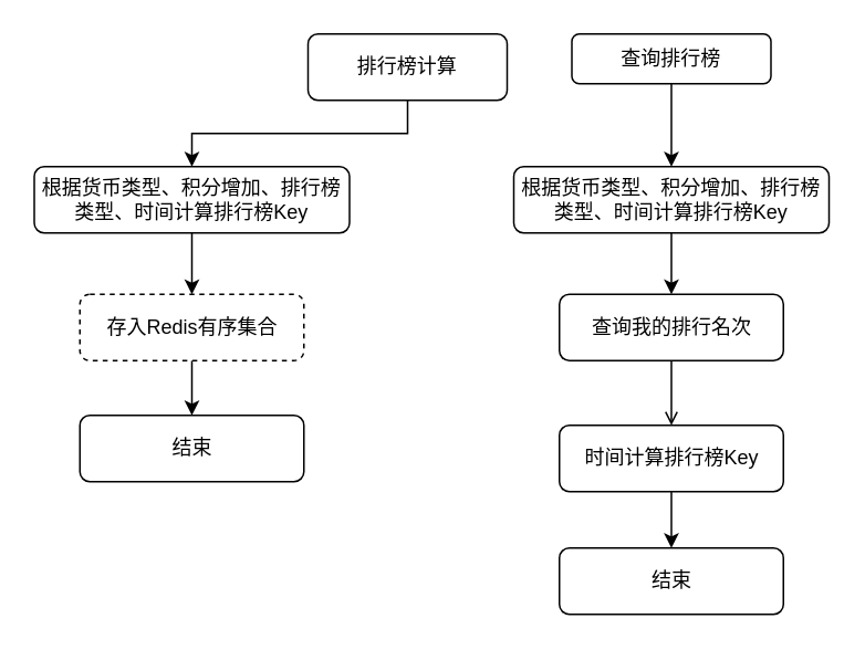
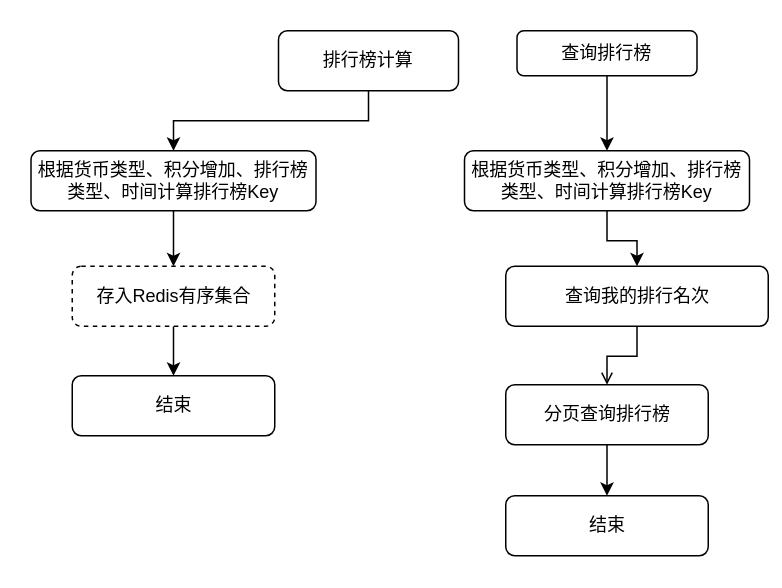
  <mxCell id="0" />
  <mxCell id="1" parent="0" />
  <mxCell id="2" value="" style="edgeStyle=orthogonalEdgeStyle;rounded=0;orthogonalLoop=1;jettySize=auto;html=1;" edge="1" parent="1" source="3" target="5"><mxGeometry relative="1" as="geometry" /></mxCell>
  <mxCell id="3" value="排行榜计算" style="rounded=1;whiteSpace=wrap;html=1;fontSize=12;glass=0;strokeWidth=1;shadow=0;" parent="1" vertex="1"><mxGeometry x="185" y="20" width="120" height="40" as="geometry" /></mxCell>
  <mxCell id="4" value="" style="edgeStyle=orthogonalEdgeStyle;rounded=0;orthogonalLoop=1;jettySize=auto;html=1;" edge="1" parent="1" source="5" target="7"><mxGeometry relative="1" as="geometry" /></mxCell>
  <mxCell id="5" value="根据货币类型、积分增加、排行榜类型、时间计算排行榜Key" style="rounded=1;whiteSpace=wrap;html=1;fontSize=12;glass=0;strokeWidth=1;shadow=0;" vertex="1" parent="1"><mxGeometry x="20" y="100" width="190" height="40" as="geometry" /></mxCell>
  <mxCell id="6" value="" style="edgeStyle=orthogonalEdgeStyle;rounded=0;orthogonalLoop=1;jettySize=auto;html=1;" edge="1" parent="1" source="7" target="8"><mxGeometry relative="1" as="geometry" /></mxCell>
  <mxCell id="7" value="存入Redis有序集合" style="rounded=1;whiteSpace=wrap;html=1;fontSize=12;glass=0;strokeWidth=1;shadow=0;dashed=1;" vertex="1" parent="1"><mxGeometry x="47.5" y="177" width="135" height="40" as="geometry" /></mxCell>
  <mxCell id="8" value="结束" style="rounded=1;whiteSpace=wrap;html=1;fontSize=12;glass=0;strokeWidth=1;shadow=0;" vertex="1" parent="1"><mxGeometry x="47.5" y="250" width="135" height="40" as="geometry" /></mxCell>
  <mxCell id="9" value="" style="edgeStyle=orthogonalEdgeStyle;rounded=0;orthogonalLoop=1;jettySize=auto;html=1;" edge="1" parent="1" source="10" target="12"><mxGeometry relative="1" as="geometry" /></mxCell>
  <mxCell id="10" value="查询排行榜" style="rounded=1;whiteSpace=wrap;html=1;fontSize=12;glass=0;strokeWidth=1;shadow=0;" vertex="1" parent="1"><mxGeometry x="344" y="20" width="120" height="30" as="geometry" /></mxCell>
  <mxCell id="11" value="" style="edgeStyle=orthogonalEdgeStyle;rounded=0;orthogonalLoop=1;jettySize=auto;html=1;" edge="1" parent="1" source="12" target="14"><mxGeometry relative="1" as="geometry" /></mxCell>
  <mxCell id="12" value="根据货币类型、积分增加、排行榜类型、时间计算排行榜Key" style="rounded=1;whiteSpace=wrap;html=1;fontSize=12;glass=0;strokeWidth=1;shadow=0;" vertex="1" parent="1"><mxGeometry x="309" y="100" width="190" height="40" as="geometry" /></mxCell>
  <mxCell id="13" value="" style="edgeStyle=orthogonalEdgeStyle;rounded=0;orthogonalLoop=1;jettySize=auto;html=1;endArrow=open;" edge="1" parent="1" source="14" target="16"><mxGeometry relative="1" as="geometry" /></mxCell>
- <mxCell id="14" value="查询我的排行名次" style="rounded=1;whiteSpace=wrap;html=1;fontSize=12;glass=0;strokeWidth=1;shadow=0;" vertex="1" parent="1"><mxGeometry x="336.5" y="177" width="135" height="40" as="geometry" /></mxCell>
+ <mxCell id="14" value="查询我的排行名次" style="rounded=1;whiteSpace=wrap;html=1;fontSize=12;glass=0;strokeWidth=1;shadow=0;" vertex="1" parent="1"><mxGeometry x="336.5" y="177" width="175" height="40" as="geometry" /></mxCell>
  <mxCell id="15" style="edgeStyle=orthogonalEdgeStyle;rounded=0;orthogonalLoop=1;jettySize=auto;html=1;exitX=0.5;exitY=1;exitDx=0;exitDy=0;" edge="1" parent="1" source="16" target="17"><mxGeometry relative="1" as="geometry" /></mxCell>
- <mxCell id="16" value="时间计算排行榜Key" style="rounded=1;whiteSpace=wrap;html=1;fontSize=12;glass=0;strokeWidth=1;shadow=0;" vertex="1" parent="1"><mxGeometry x="336.5" y="256" width="135" height="40" as="geometry" /></mxCell>
+ <mxCell id="16" value="分页查询排行榜" style="rounded=1;whiteSpace=wrap;html=1;fontSize=12;glass=0;strokeWidth=1;shadow=0;" vertex="1" parent="1"><mxGeometry x="336.5" y="256" width="135" height="40" as="geometry" /></mxCell>
  <mxCell id="17" value="结束" style="rounded=1;whiteSpace=wrap;html=1;fontSize=12;glass=0;strokeWidth=1;shadow=0;" vertex="1" parent="1"><mxGeometry x="336.5" y="330" width="135" height="40" as="geometry" /></mxCell>
